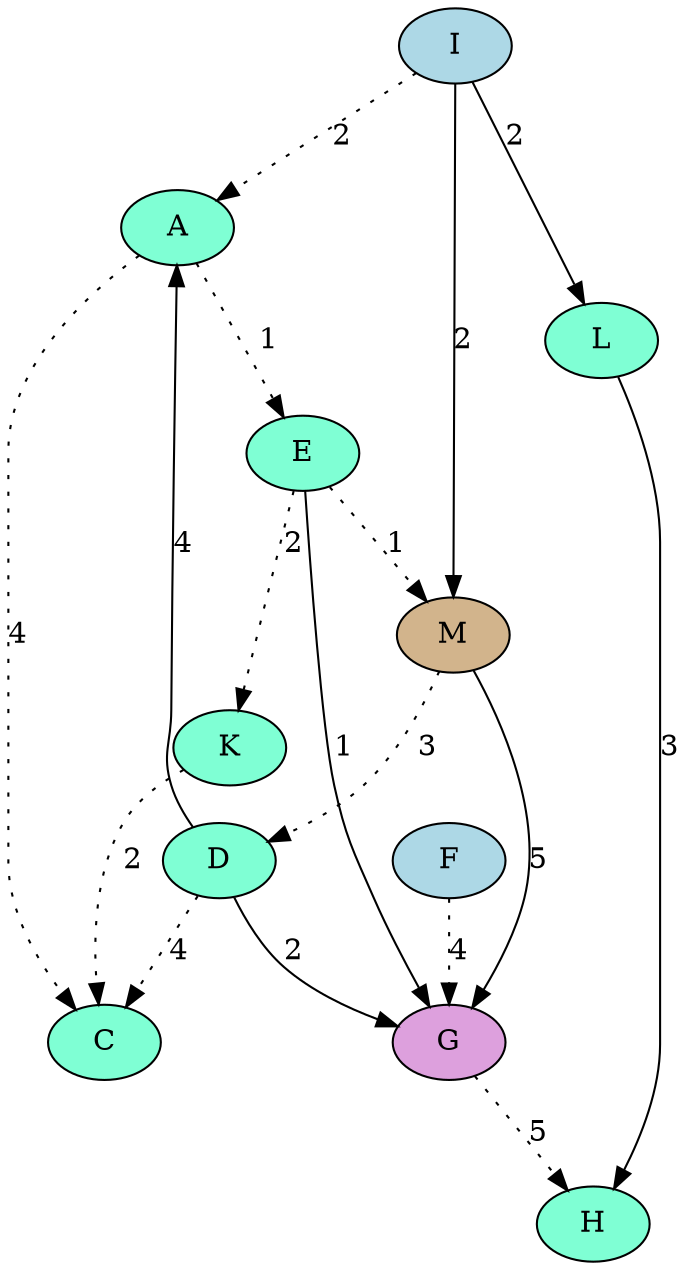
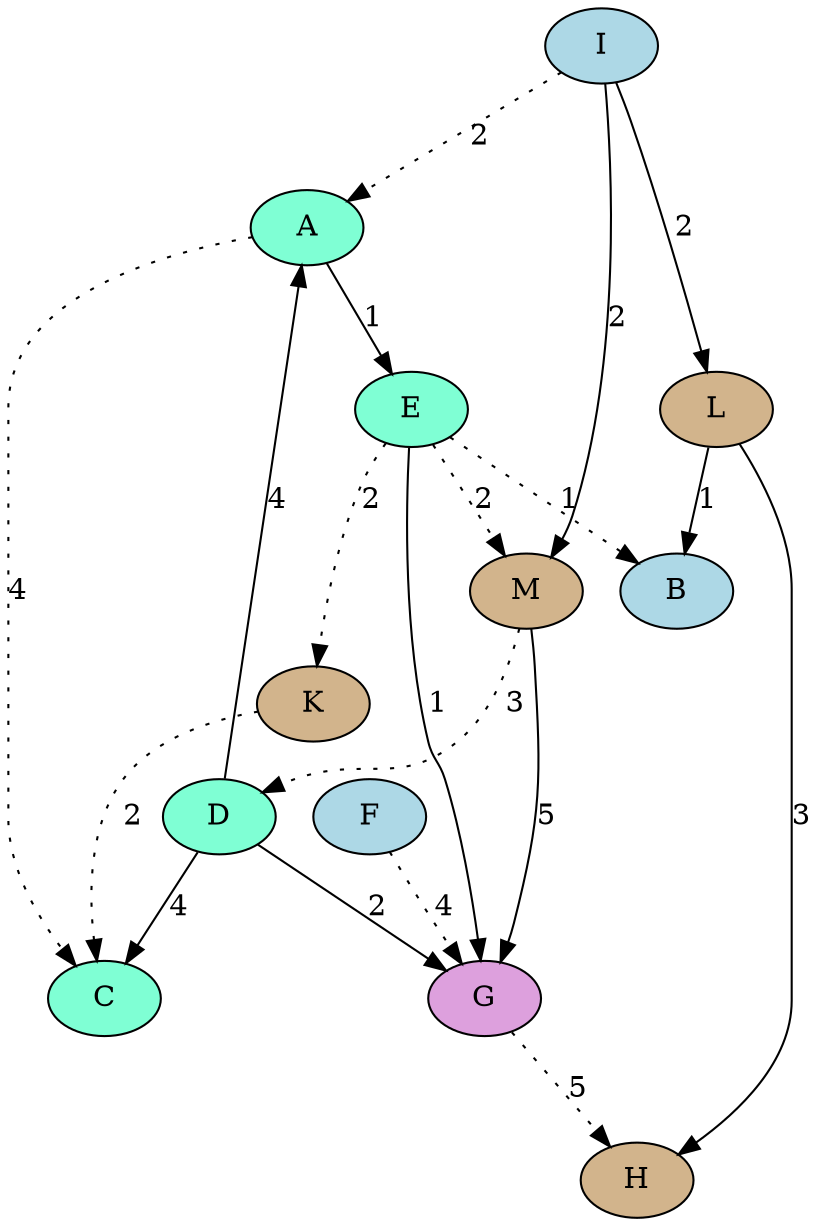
  digraph {
    node [fillcolor=aquamarine style=filled]
    edge [style=dotted]
    n1 [label=A]
    n2 [label=E]
    n3 [label=C]
+   n4 [fillcolor=lightblue label=B]
    n5 [fillcolor=plum label=G]
-   n6 [label=K]
+   n6 [fillcolor=tan label=K]
    n7 [fillcolor=tan label=M]
    n8 [label=D]
-   n9 [label=H]
+   n9 [fillcolor=tan label=H]
    n10 [fillcolor=lightblue label=F]
    n11 [fillcolor=lightblue label=I]
-   n12 [label=L]
-   n1 -> n2 [label=1]
+   n12 [fillcolor=tan label=L]
+   n1 -> n2 [label=1 style=solid]
    n1 -> n3 [label=4]
+   n2 -> n4 [label=1]
    n2 -> n5 [label=1 style=solid]
    n2 -> n6 [label=2]
-   n2 -> n7 [label=1]
+   n2 -> n7 [label=2]
    n5 -> n9 [label=5]
    n6 -> n3 [label=2]
    n7 -> n5 [label=5 style=solid]
    n7 -> n8 [label=3]
    n8 -> n1 [label=4 style=solid]
-   n8 -> n3 [label=4]
+   n8 -> n3 [label=4 style=solid]
    n8 -> n5 [label=2 style=solid]
    n10 -> n5 [label=4]
    n11 -> n1 [label=2]
    n11 -> n7 [label=2 style=solid]
    n11 -> n12 [label=2 style=solid]
+   n12 -> n4 [label=1 style=solid]
    n12 -> n9 [label=3 style=solid]
  }
